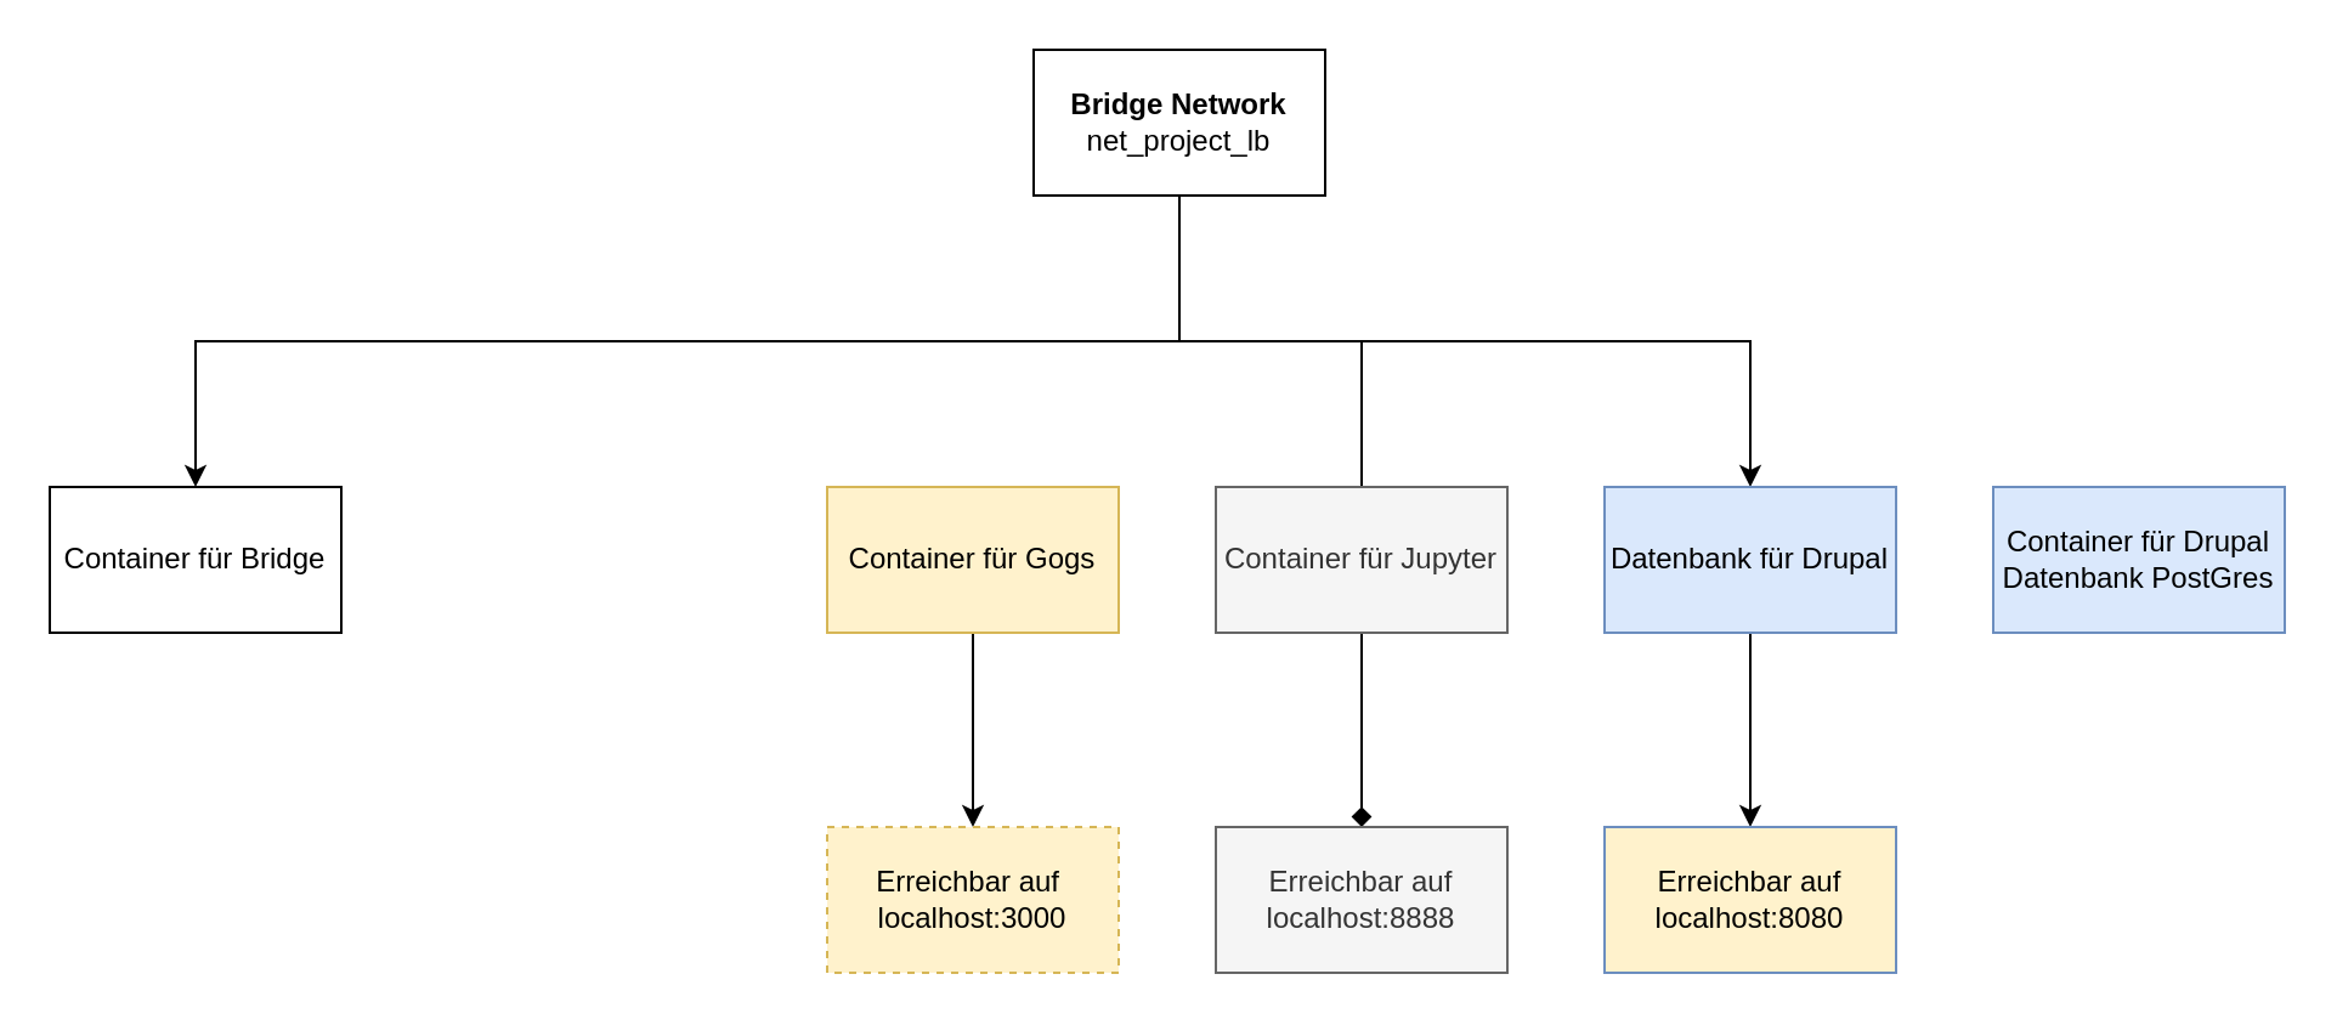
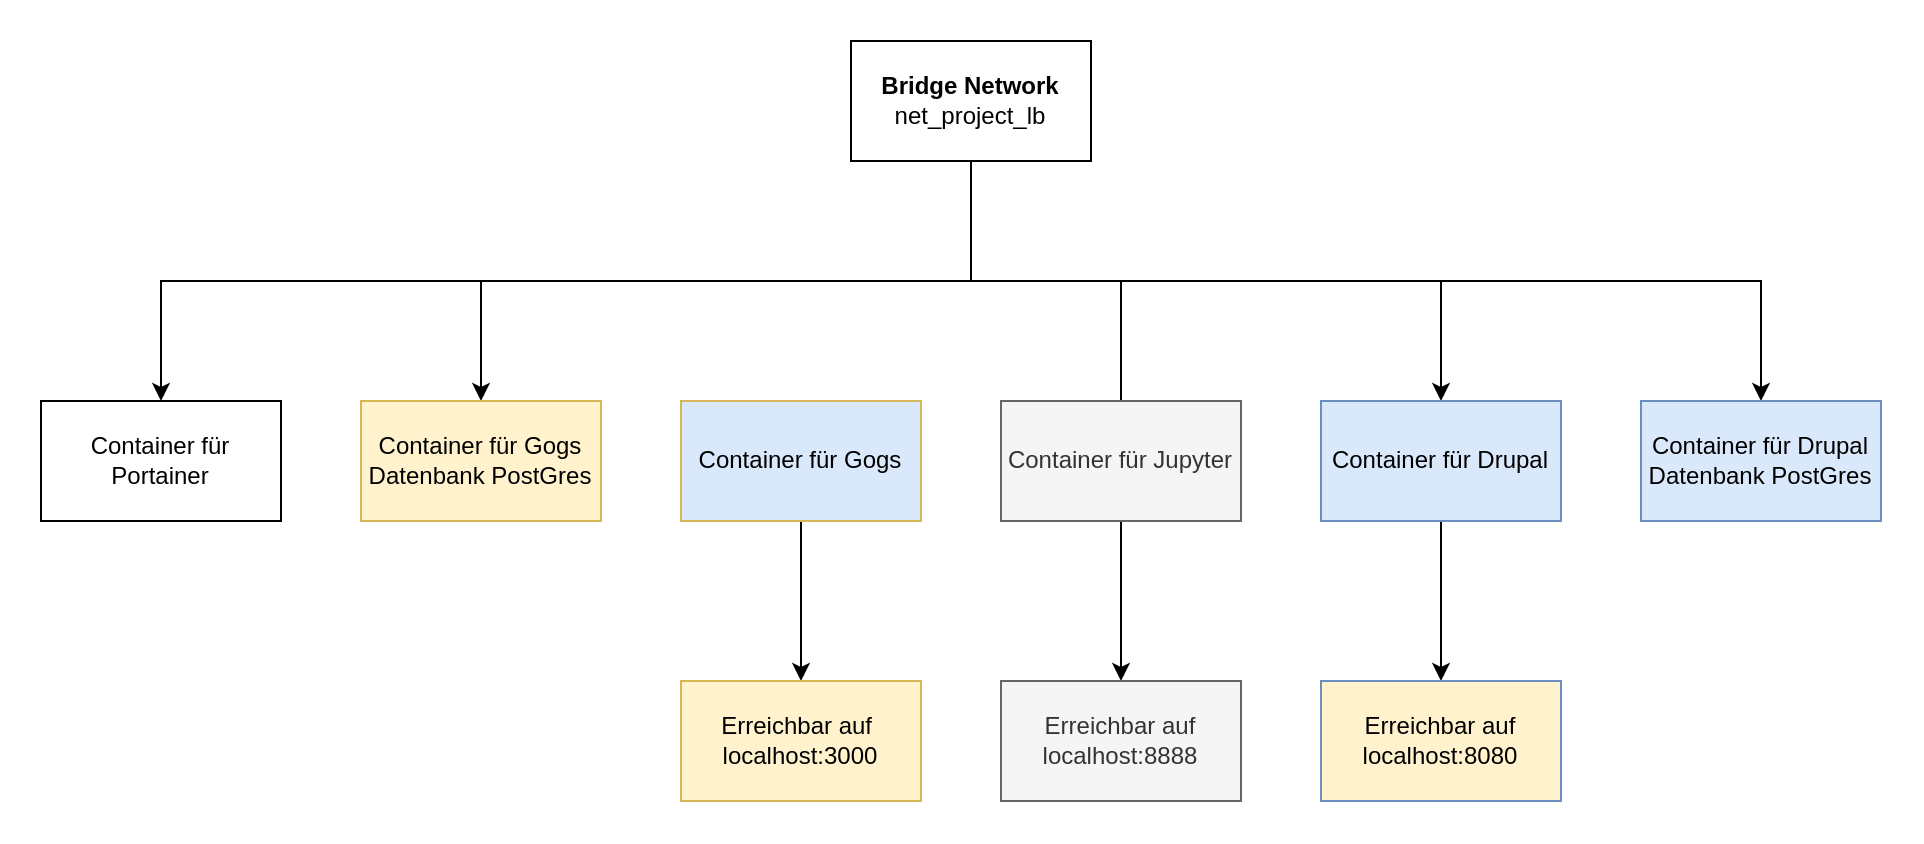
  <mxCell id="0" />
  <mxCell id="1" parent="0" />
  <mxCell id="2" style="edgeStyle=orthogonalEdgeStyle;rounded=0;orthogonalLoop=1;jettySize=auto;html=1;exitX=0.5;exitY=1;exitDx=0;exitDy=0;" edge="1" parent="1" source="7" target="17"><mxGeometry relative="1" as="geometry" /></mxCell>
+ <mxCell id="3" style="edgeStyle=orthogonalEdgeStyle;rounded=0;orthogonalLoop=1;jettySize=auto;html=1;exitX=0.5;exitY=1;exitDx=0;exitDy=0;" edge="1" parent="1" source="7" target="8"><mxGeometry relative="1" as="geometry" /></mxCell>
  <mxCell id="4" style="edgeStyle=orthogonalEdgeStyle;rounded=0;orthogonalLoop=1;jettySize=auto;html=1;exitX=0.5;exitY=1;exitDx=0;exitDy=0;endArrow=none;" edge="1" parent="1" source="7" target="12"><mxGeometry relative="1" as="geometry" /></mxCell>
  <mxCell id="5" style="edgeStyle=orthogonalEdgeStyle;rounded=0;orthogonalLoop=1;jettySize=auto;html=1;exitX=0.5;exitY=1;exitDx=0;exitDy=0;" edge="1" parent="1" source="7" target="14"><mxGeometry relative="1" as="geometry" /></mxCell>
+ <mxCell id="6" style="edgeStyle=orthogonalEdgeStyle;rounded=0;orthogonalLoop=1;jettySize=auto;html=1;exitX=0.5;exitY=1;exitDx=0;exitDy=0;" edge="1" parent="1" source="7" target="15"><mxGeometry relative="1" as="geometry" /></mxCell>
  <mxCell id="7" value="&lt;b&gt;Bridge Network&lt;/b&gt;&lt;br&gt;net_project_lb" style="rounded=0;whiteSpace=wrap;html=1;" vertex="1" parent="1"><mxGeometry x="425" y="20" width="120" height="60" as="geometry" /></mxCell>
+ <mxCell id="8" value="Container für Gogs Datenbank PostGres" style="rounded=0;whiteSpace=wrap;html=1;fillColor=#fff2cc;strokeColor=#d6b656;" vertex="1" parent="1"><mxGeometry x="180" y="200" width="120" height="60" as="geometry" /></mxCell>
  <mxCell id="9" value="" style="edgeStyle=orthogonalEdgeStyle;rounded=0;orthogonalLoop=1;jettySize=auto;html=1;" edge="1" parent="1" source="10" target="16"><mxGeometry relative="1" as="geometry" /></mxCell>
- <mxCell id="10" value="Container für Gogs" style="rounded=0;whiteSpace=wrap;html=1;fillColor=#fff2cc;strokeColor=#d6b656;" vertex="1" parent="1"><mxGeometry x="340" y="200" width="120" height="60" as="geometry" /></mxCell>
- <mxCell id="11" value="" style="edgeStyle=orthogonalEdgeStyle;rounded=0;orthogonalLoop=1;jettySize=auto;html=1;endArrow=diamond;" edge="1" parent="1" source="12" target="18"><mxGeometry relative="1" as="geometry" /></mxCell>
+ <mxCell id="10" value="Container für Gogs" style="rounded=0;whiteSpace=wrap;html=1;fillColor=#dae8fc;strokeColor=#d6b656;" vertex="1" parent="1"><mxGeometry x="340" y="200" width="120" height="60" as="geometry" /></mxCell>
+ <mxCell id="11" value="" style="edgeStyle=orthogonalEdgeStyle;rounded=0;orthogonalLoop=1;jettySize=auto;html=1;" edge="1" parent="1" source="12" target="18"><mxGeometry relative="1" as="geometry" /></mxCell>
  <mxCell id="12" value="Container für Jupyter" style="rounded=0;whiteSpace=wrap;html=1;fillColor=#f5f5f5;fontColor=#333333;strokeColor=#666666;" vertex="1" parent="1"><mxGeometry x="500" y="200" width="120" height="60" as="geometry" /></mxCell>
  <mxCell id="13" value="" style="edgeStyle=orthogonalEdgeStyle;rounded=0;orthogonalLoop=1;jettySize=auto;html=1;" edge="1" parent="1" source="14" target="19"><mxGeometry relative="1" as="geometry" /></mxCell>
- <mxCell id="14" value="Datenbank für Drupal" style="rounded=0;whiteSpace=wrap;html=1;fillColor=#dae8fc;strokeColor=#6c8ebf;" vertex="1" parent="1"><mxGeometry x="660" y="200" width="120" height="60" as="geometry" /></mxCell>
+ <mxCell id="14" value="Container für Drupal" style="rounded=0;whiteSpace=wrap;html=1;fillColor=#dae8fc;strokeColor=#6c8ebf;" vertex="1" parent="1"><mxGeometry x="660" y="200" width="120" height="60" as="geometry" /></mxCell>
  <mxCell id="15" value="Container für Drupal Datenbank PostGres" style="rounded=0;whiteSpace=wrap;html=1;fillColor=#dae8fc;strokeColor=#6c8ebf;" vertex="1" parent="1"><mxGeometry x="820" y="200" width="120" height="60" as="geometry" /></mxCell>
- <mxCell id="16" value="Erreichbar auf&amp;nbsp;&lt;br&gt;localhost:3000" style="rounded=0;whiteSpace=wrap;html=1;fillColor=#fff2cc;strokeColor=#d6b656;dashed=1;" vertex="1" parent="1"><mxGeometry x="340" y="340" width="120" height="60" as="geometry" /></mxCell>
- <mxCell id="17" value="Container für Bridge" style="rounded=0;whiteSpace=wrap;html=1;" vertex="1" parent="1"><mxGeometry x="20" y="200" width="120" height="60" as="geometry" /></mxCell>
+ <mxCell id="16" value="Erreichbar auf&amp;nbsp;&lt;br&gt;localhost:3000" style="rounded=0;whiteSpace=wrap;html=1;fillColor=#fff2cc;strokeColor=#d6b656;" vertex="1" parent="1"><mxGeometry x="340" y="340" width="120" height="60" as="geometry" /></mxCell>
+ <mxCell id="17" value="Container für Portainer" style="rounded=0;whiteSpace=wrap;html=1;" vertex="1" parent="1"><mxGeometry x="20" y="200" width="120" height="60" as="geometry" /></mxCell>
  <mxCell id="18" value="Erreichbar auf&lt;br&gt;localhost:8888" style="rounded=0;whiteSpace=wrap;html=1;fillColor=#f5f5f5;fontColor=#333333;strokeColor=#666666;" vertex="1" parent="1"><mxGeometry x="500" y="340" width="120" height="60" as="geometry" /></mxCell>
  <mxCell id="19" value="Erreichbar auf&lt;br&gt;localhost:8080" style="rounded=0;whiteSpace=wrap;html=1;fillColor=#fff2cc;strokeColor=#6c8ebf;" vertex="1" parent="1"><mxGeometry x="660" y="340" width="120" height="60" as="geometry" /></mxCell>
